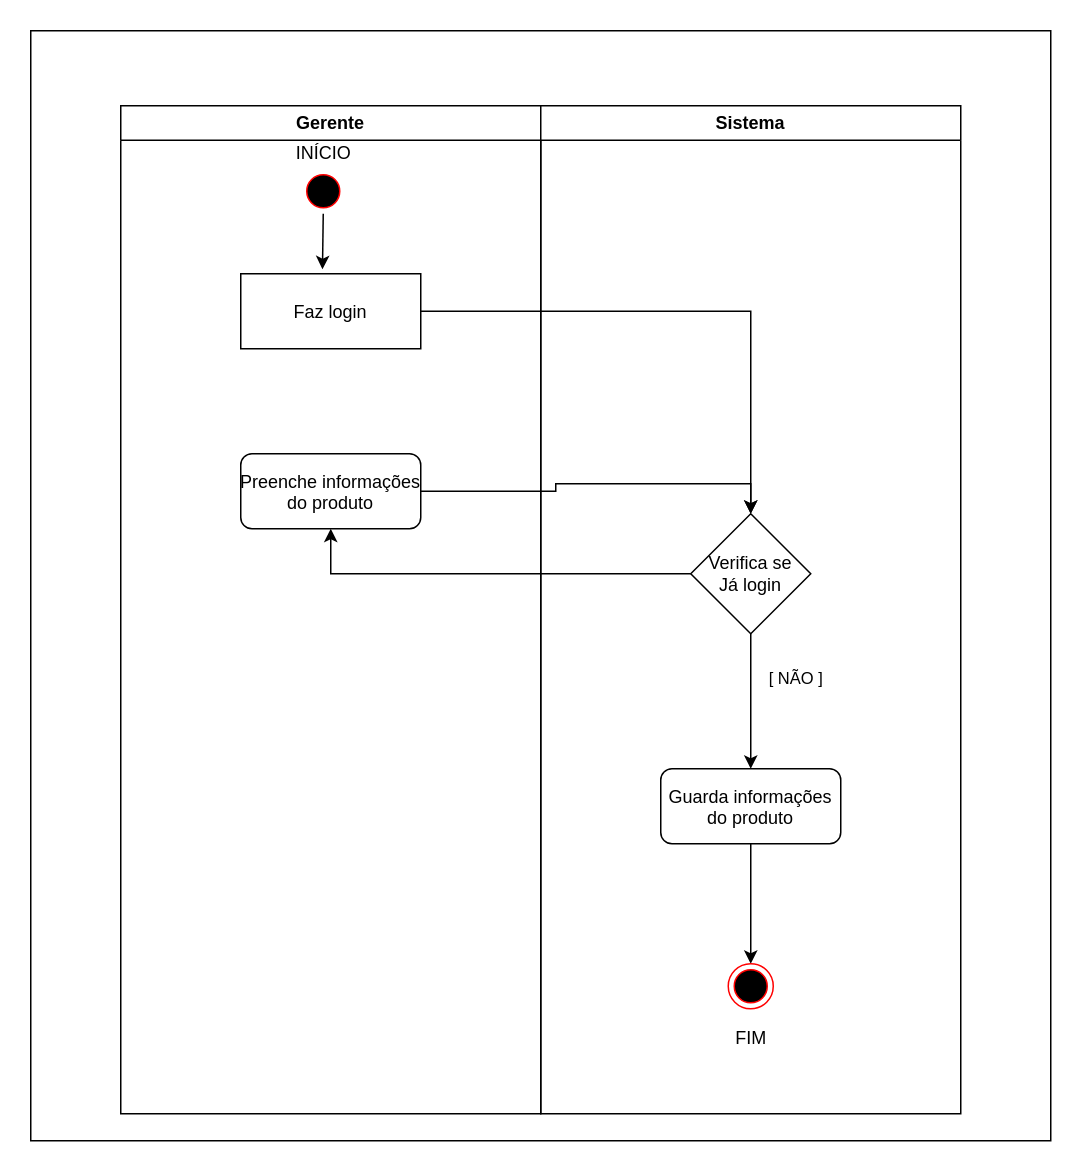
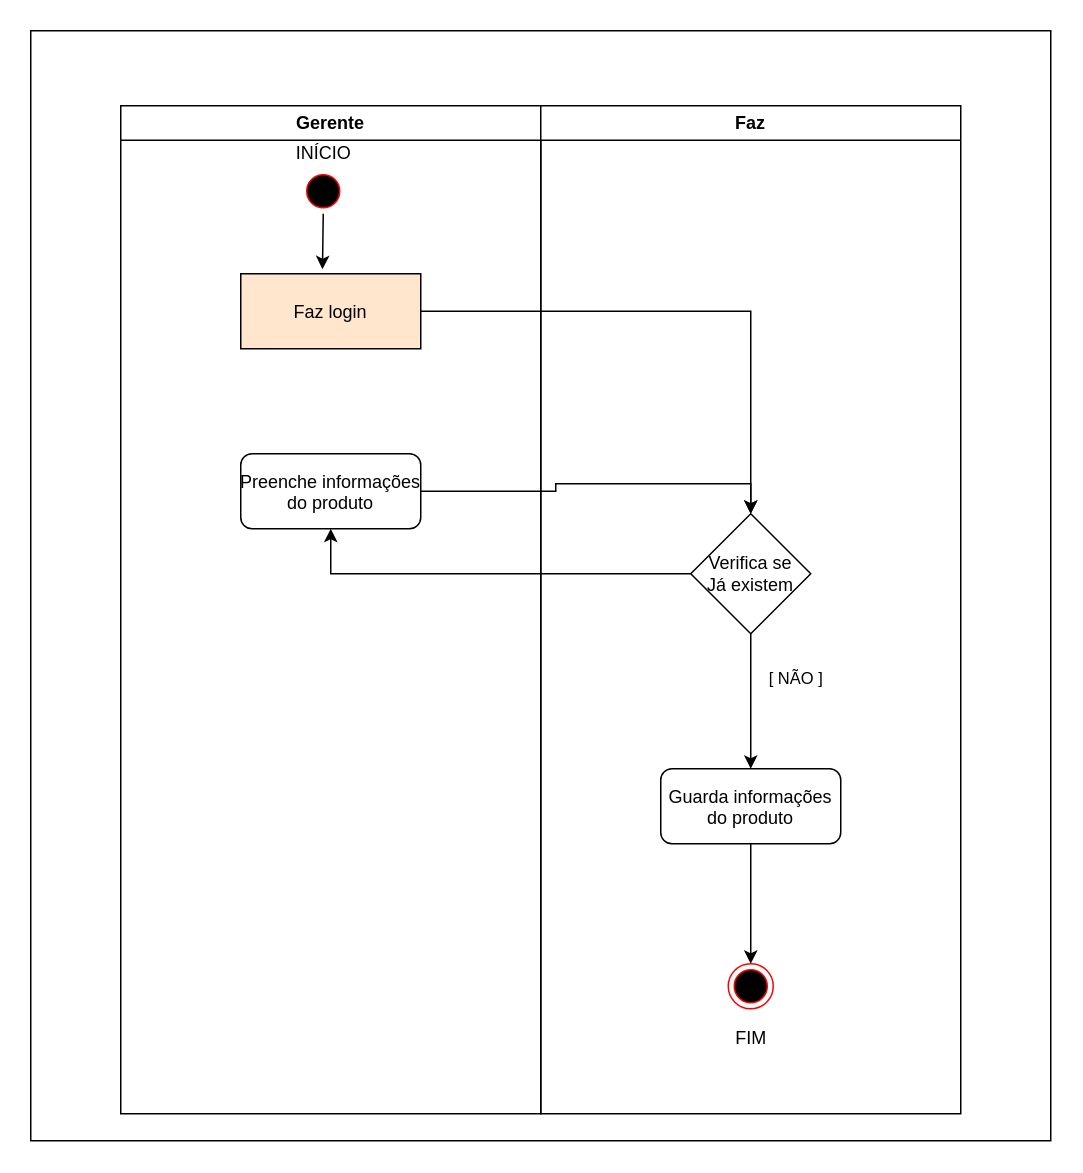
  <mxCell id="0" />
  <mxCell id="1" parent="0" />
  <mxCell id="2" value="" style="rounded=0;whiteSpace=wrap;html=1;" vertex="1" parent="1"><mxGeometry x="20" y="20" width="680" height="740" as="geometry" /></mxCell>
  <mxCell id="3" value="Gerente" style="swimlane;whiteSpace=wrap;startSize=23;" vertex="1" parent="1"><mxGeometry x="80" y="70" width="280" height="672" as="geometry" /></mxCell>
  <mxCell id="4" style="edgeStyle=orthogonalEdgeStyle;rounded=0;orthogonalLoop=1;jettySize=auto;html=1;exitX=0.5;exitY=1;exitDx=0;exitDy=0;entryX=0.454;entryY=-0.06;entryDx=0;entryDy=0;entryPerimeter=0;" edge="1" parent="3" source="5" target="7"><mxGeometry relative="1" as="geometry" /></mxCell>
  <mxCell id="5" value="" style="ellipse;shape=startState;fillColor=#000000;strokeColor=#ff0000;" vertex="1" parent="3"><mxGeometry x="120" y="42" width="30" height="30" as="geometry" /></mxCell>
  <mxCell id="6" style="edgeStyle=orthogonalEdgeStyle;rounded=0;orthogonalLoop=1;jettySize=auto;html=1;" edge="1" parent="3" source="7" target="14"><mxGeometry relative="1" as="geometry" /></mxCell>
- <mxCell id="7" value="Faz login" style="" vertex="1" parent="3"><mxGeometry x="80" y="112" width="120" height="50" as="geometry" /></mxCell>
+ <mxCell id="7" value="Faz login" style="fillColor=#ffe6cc;" vertex="1" parent="3"><mxGeometry x="80" y="112" width="120" height="50" as="geometry" /></mxCell>
  <mxCell id="8" value="INÍCIO" style="text;html=1;align=center;verticalAlign=middle;resizable=0;points=[];autosize=1;" vertex="1" parent="3"><mxGeometry x="110" y="22" width="50" height="20" as="geometry" /></mxCell>
  <mxCell id="9" value="Preenche informações &#10;do produto" style="rounded=1;" vertex="1" parent="3"><mxGeometry x="80" y="232" width="120" height="50" as="geometry" /></mxCell>
- <mxCell id="10" value="Sistema" style="swimlane;whiteSpace=wrap;startSize=23;" vertex="1" parent="1"><mxGeometry x="360" y="70" width="280" height="672" as="geometry" /></mxCell>
+ <mxCell id="10" value="Faz" style="swimlane;whiteSpace=wrap;startSize=23;" vertex="1" parent="1"><mxGeometry x="360" y="70" width="280" height="672" as="geometry" /></mxCell>
  <mxCell id="11" style="edgeStyle=orthogonalEdgeStyle;rounded=0;orthogonalLoop=1;jettySize=auto;html=1;entryX=0.5;entryY=0;entryDx=0;entryDy=0;" edge="1" parent="10" source="12" target="16"><mxGeometry relative="1" as="geometry" /></mxCell>
  <mxCell id="12" value="Guarda informações &#10;do produto" style="rounded=1;" vertex="1" parent="10"><mxGeometry x="80" y="442" width="120" height="50" as="geometry" /></mxCell>
  <mxCell id="13" style="edgeStyle=orthogonalEdgeStyle;rounded=0;orthogonalLoop=1;jettySize=auto;html=1;exitX=0.5;exitY=1;exitDx=0;exitDy=0;" edge="1" parent="10" source="14" target="12"><mxGeometry relative="1" as="geometry" /></mxCell>
- <mxCell id="14" value="Verifica se&lt;br&gt;Já login" style="rhombus;whiteSpace=wrap;html=1;" vertex="1" parent="10"><mxGeometry x="100" y="272" width="80" height="80" as="geometry" /></mxCell>
+ <mxCell id="14" value="Verifica se&lt;br&gt;Já existem" style="rhombus;whiteSpace=wrap;html=1;" vertex="1" parent="10"><mxGeometry x="100" y="272" width="80" height="80" as="geometry" /></mxCell>
  <mxCell id="15" value="&lt;span style=&quot;font-size: 11px ; background-color: rgb(255 , 255 , 255)&quot;&gt;[ NÃO ]&lt;/span&gt;" style="text;html=1;align=center;verticalAlign=middle;resizable=0;points=[];autosize=1;" vertex="1" parent="10"><mxGeometry x="145" y="372" width="50" height="20" as="geometry" /></mxCell>
  <mxCell id="16" value="" style="ellipse;html=1;shape=endState;fillColor=#000000;strokeColor=#ff0000;" vertex="1" parent="10"><mxGeometry x="125" y="572" width="30" height="30" as="geometry" /></mxCell>
  <mxCell id="17" value="FIM" style="text;html=1;align=center;verticalAlign=middle;resizable=0;points=[];autosize=1;" vertex="1" parent="10"><mxGeometry x="120" y="612" width="40" height="20" as="geometry" /></mxCell>
  <mxCell id="18" style="edgeStyle=orthogonalEdgeStyle;rounded=0;orthogonalLoop=1;jettySize=auto;html=1;entryX=0.5;entryY=0;entryDx=0;entryDy=0;" edge="1" parent="1" source="9" target="14"><mxGeometry relative="1" as="geometry" /></mxCell>
  <mxCell id="19" style="edgeStyle=orthogonalEdgeStyle;rounded=0;orthogonalLoop=1;jettySize=auto;html=1;entryX=0.5;entryY=1;entryDx=0;entryDy=0;exitX=0;exitY=0.5;exitDx=0;exitDy=0;" edge="1" parent="1" source="14" target="9"><mxGeometry relative="1" as="geometry"><Array as="points"><mxPoint x="460" y="382" /><mxPoint x="220" y="382" /></Array></mxGeometry></mxCell>
